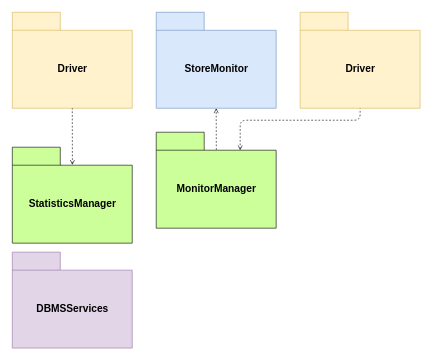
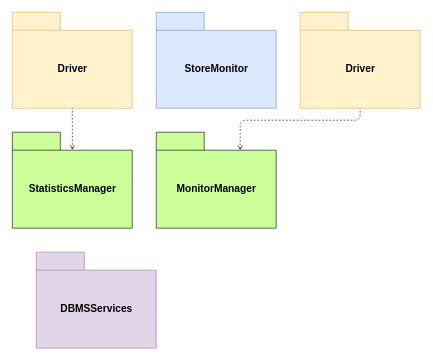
  <mxCell id="0" />
  <mxCell id="1" parent="0" />
  <mxCell id="2" value="&lt;font style=&quot;font-size: 17px&quot;&gt;Driver&lt;/font&gt;" style="shape=folder;fontStyle=1;tabWidth=80;tabHeight=30;tabPosition=left;html=1;boundedLbl=1;fillColor=#fff2cc;strokeColor=#d6b656;" parent="1" vertex="1"><mxGeometry x="20" y="20" width="200" height="160" as="geometry" /></mxCell>
- <mxCell id="3" value="&lt;font style=&quot;font-size: 17px&quot;&gt;StatisticsManager&lt;/font&gt;" style="shape=folder;fontStyle=1;tabWidth=80;tabHeight=30;tabPosition=left;html=1;boundedLbl=1;fillColor=#CCFF99;" parent="1" vertex="1"><mxGeometry x="20" y="245" width="200" height="160" as="geometry" /></mxCell>
- <mxCell id="4" value="&lt;font style=&quot;font-size: 17px&quot;&gt;DBMSServices&lt;/font&gt;" style="shape=folder;fontStyle=1;tabWidth=80;tabHeight=30;tabPosition=left;html=1;boundedLbl=1;fillColor=#e1d5e7;strokeColor=#9673a6;" parent="1" vertex="1"><mxGeometry x="20" y="420" width="200" height="160" as="geometry" /></mxCell>
+ <mxCell id="3" value="&lt;font style=&quot;font-size: 17px&quot;&gt;StatisticsManager&lt;/font&gt;" style="shape=folder;fontStyle=1;tabWidth=80;tabHeight=30;tabPosition=left;html=1;boundedLbl=1;fillColor=#CCFF99;" parent="1" vertex="1"><mxGeometry x="20" y="220" width="200" height="160" as="geometry" /></mxCell>
+ <mxCell id="4" value="&lt;font style=&quot;font-size: 17px&quot;&gt;DBMSServices&lt;/font&gt;" style="shape=folder;fontStyle=1;tabWidth=80;tabHeight=30;tabPosition=left;html=1;boundedLbl=1;fillColor=#e1d5e7;strokeColor=#9673a6;" parent="1" vertex="1"><mxGeometry x="60" y="420" width="200" height="160" as="geometry" /></mxCell>
  <mxCell id="5" value="" style="endArrow=none;dashed=1;html=1;entryX=0.5;entryY=1;entryDx=0;entryDy=0;entryPerimeter=0;exitX=0.501;exitY=0.184;exitDx=0;exitDy=0;exitPerimeter=0;startArrow=open;startFill=0;" parent="1" source="3" target="2" edge="1"><mxGeometry width="50" height="50" relative="1" as="geometry"><mxPoint x="110" y="250" as="sourcePoint" /><mxPoint x="160" y="200" as="targetPoint" /></mxGeometry></mxCell>
  <mxCell id="6" value="&lt;font style=&quot;font-size: 17px&quot;&gt;StoreMonitor&lt;/font&gt;" style="shape=folder;fontStyle=1;tabWidth=80;tabHeight=30;tabPosition=left;html=1;boundedLbl=1;fillColor=#dae8fc;strokeColor=#6c8ebf;" parent="1" vertex="1"><mxGeometry x="260" y="20" width="200" height="160" as="geometry" /></mxCell>
  <mxCell id="7" value="&lt;font style=&quot;font-size: 17px&quot;&gt;MonitorManager&lt;/font&gt;" style="shape=folder;fontStyle=1;tabWidth=80;tabHeight=30;tabPosition=left;html=1;boundedLbl=1;fillColor=#CCFF99;" parent="1" vertex="1"><mxGeometry x="260" y="220" width="200" height="160" as="geometry" /></mxCell>
- <mxCell id="8" value="" style="endArrow=open;dashed=1;html=1;entryX=0.5;entryY=1;entryDx=0;entryDy=0;entryPerimeter=0;exitX=0.501;exitY=0.184;exitDx=0;exitDy=0;exitPerimeter=0;startArrow=none;startFill=0;endFill=0;" parent="1" source="7" target="6" edge="1"><mxGeometry width="50" height="50" relative="1" as="geometry"><mxPoint x="350" y="250" as="sourcePoint" /><mxPoint x="400" y="200" as="targetPoint" /></mxGeometry></mxCell>
  <mxCell id="9" value="" style="endArrow=none;dashed=1;html=1;entryX=0.5;entryY=1;entryDx=0;entryDy=0;entryPerimeter=0;startArrow=open;startFill=0;edgeStyle=orthogonalEdgeStyle;exitX=0;exitY=0;exitDx=140;exitDy=30;exitPerimeter=0;" parent="1" source="7" target="10" edge="1"><mxGeometry width="50" height="50" relative="1" as="geometry"><mxPoint x="260" y="220" as="sourcePoint" /><mxPoint x="170" y="180" as="targetPoint" /><Array as="points"><mxPoint x="400" y="200" /><mxPoint x="600" y="200" /></Array></mxGeometry></mxCell>
  <mxCell id="10" value="&lt;font style=&quot;font-size: 17px&quot;&gt;Driver&lt;/font&gt;" style="shape=folder;fontStyle=1;tabWidth=80;tabHeight=30;tabPosition=left;html=1;boundedLbl=1;fillColor=#fff2cc;strokeColor=#d6b656;" parent="1" vertex="1"><mxGeometry x="500" y="20" width="200" height="160" as="geometry" /></mxCell>
